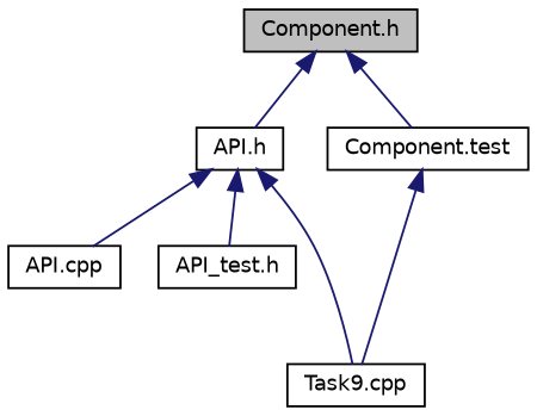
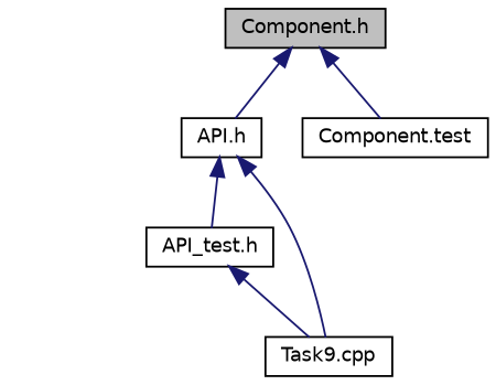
  digraph {
    node [color=black fillcolor=white fontname=Helvetica fontsize=10 shape=record style=filled]
    edge [color=midnightblue dir=back fontname=Helvetica fontsize=10 labelfontname=Helvetica labelfontsize=10 style=solid]
    n1 [fillcolor=grey75 fontcolor=black height=0.2 label="Component.h" width=0.4]
    n2 [height=0.2 label="API.h" width=0.4]
    n3 [height=0.2 label="Component.test" width=0.4]
-   n4 [height=0.2 label="API.cpp" width=0.4]
    n5 [height=0.2 label="API_test.h" width=0.4]
    n6 [height=0.2 label="Task9.cpp" width=0.4]
    n1 -> n2
    n1 -> n3
-   n2 -> n4
    n2 -> n5
    n2 -> n6
-   n3 -> n6
+   n5 -> n6
  }
